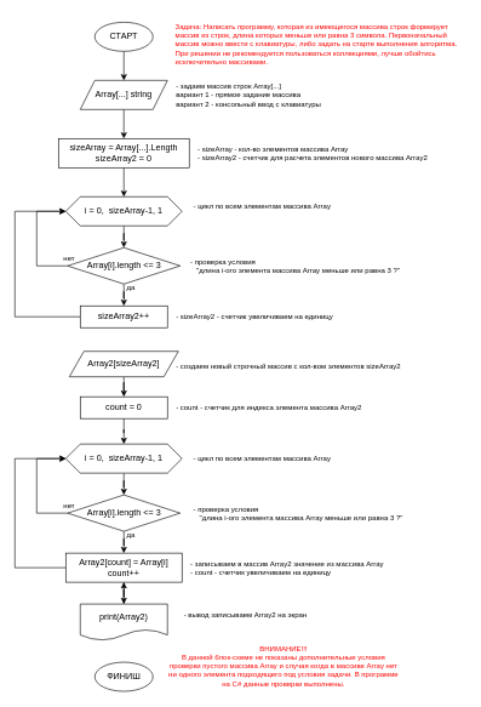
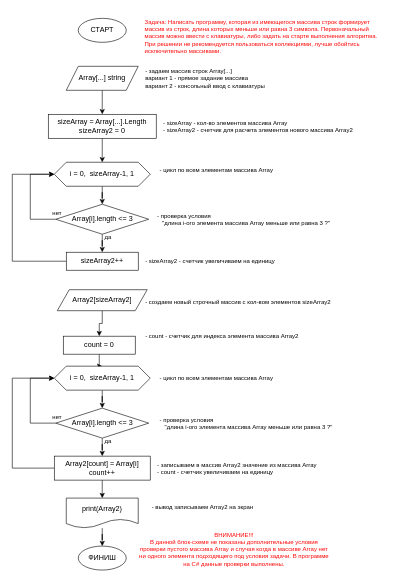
  <mxCell id="0" />
  <mxCell id="1" parent="0" />
- <mxCell id="2" value="" style="edgeStyle=orthogonalEdgeStyle;rounded=0;orthogonalLoop=1;jettySize=auto;html=1;fontSize=10;" edge="1" parent="1" source="3" target="5"><mxGeometry relative="1" as="geometry" /></mxCell>
  <mxCell id="3" value="СТАРТ" style="ellipse;whiteSpace=wrap;html=1;" vertex="1" parent="1"><mxGeometry x="130" y="30" width="80" height="40" as="geometry" /></mxCell>
  <mxCell id="4" value="" style="edgeStyle=orthogonalEdgeStyle;rounded=0;orthogonalLoop=1;jettySize=auto;html=1;fontSize=12;" edge="1" parent="1" source="5" target="7"><mxGeometry relative="1" as="geometry" /></mxCell>
  <mxCell id="5" value="Array[...] string" style="shape=parallelogram;perimeter=parallelogramPerimeter;whiteSpace=wrap;html=1;fixedSize=1;" vertex="1" parent="1"><mxGeometry x="110" y="110" width="120" height="40" as="geometry" /></mxCell>
  <mxCell id="6" value="" style="edgeStyle=orthogonalEdgeStyle;rounded=0;orthogonalLoop=1;jettySize=auto;html=1;fontSize=12;entryX=0.5;entryY=0;entryDx=0;entryDy=0;" edge="1" parent="1" source="7" target="9"><mxGeometry relative="1" as="geometry" /></mxCell>
  <mxCell id="7" value="sizeArray = Array[...].Length&lt;br&gt;sizeArray2 = 0" style="rounded=0;whiteSpace=wrap;html=1;" vertex="1" parent="1"><mxGeometry x="80" y="190" width="180" height="40" as="geometry" /></mxCell>
  <mxCell id="8" value="" style="edgeStyle=orthogonalEdgeStyle;rounded=0;orthogonalLoop=1;jettySize=auto;html=1;fontSize=12;" edge="1" parent="1" source="9" target="15"><mxGeometry relative="1" as="geometry" /></mxCell>
  <mxCell id="9" value="i = 0,&amp;nbsp; sizeArray-1, 1" style="shape=hexagon;perimeter=hexagonPerimeter2;whiteSpace=wrap;html=1;fixedSize=1;" vertex="1" parent="1"><mxGeometry x="90" y="270" width="160" height="40" as="geometry" /></mxCell>
  <mxCell id="10" value="- задаем массив строк Array[...]&lt;br&gt;вариант 1 - прямое задание массива&lt;br&gt;вариант 2 - консольный ввод с клавиатуры" style="text;html=1;strokeColor=none;fillColor=none;align=left;verticalAlign=middle;whiteSpace=wrap;rounded=0;fontSize=10;" vertex="1" parent="1"><mxGeometry x="240" y="105" width="230" height="50" as="geometry" /></mxCell>
  <mxCell id="11" value="- sizeArray - кол-во элементов массива Array&lt;br style=&quot;font-size: 10px;&quot;&gt;- sizeArray2 - счетчик для расчета элементов нового массива Array2" style="text;html=1;strokeColor=none;fillColor=none;align=left;verticalAlign=middle;whiteSpace=wrap;rounded=0;fontSize=10;" vertex="1" parent="1"><mxGeometry x="270" y="185" width="320" height="50" as="geometry" /></mxCell>
  <mxCell id="12" value="- цикл по всем элементам массива Array" style="text;html=1;strokeColor=none;fillColor=none;align=left;verticalAlign=middle;whiteSpace=wrap;rounded=0;fontSize=10;" vertex="1" parent="1"><mxGeometry x="264" y="270" width="200" height="25" as="geometry" /></mxCell>
  <mxCell id="13" value="" style="edgeStyle=orthogonalEdgeStyle;rounded=0;orthogonalLoop=1;jettySize=auto;html=1;fontSize=12;" edge="1" parent="1" source="15" target="17"><mxGeometry relative="1" as="geometry" /></mxCell>
  <mxCell id="14" style="edgeStyle=orthogonalEdgeStyle;rounded=0;orthogonalLoop=1;jettySize=auto;html=1;exitX=0;exitY=0.5;exitDx=0;exitDy=0;fontSize=12;" edge="1" parent="1" source="15"><mxGeometry relative="1" as="geometry"><mxPoint x="90" y="290" as="targetPoint" /><Array as="points"><mxPoint x="50" y="365" /><mxPoint x="50" y="290" /></Array></mxGeometry></mxCell>
  <mxCell id="15" value="&lt;font style=&quot;font-size: 12px;&quot;&gt;Array[i].length &amp;lt;= 3&lt;/font&gt;" style="rhombus;whiteSpace=wrap;html=1;fontSize=10;" vertex="1" parent="1"><mxGeometry x="92.5" y="340" width="155" height="50" as="geometry" /></mxCell>
  <mxCell id="16" style="edgeStyle=orthogonalEdgeStyle;rounded=0;orthogonalLoop=1;jettySize=auto;html=1;fontSize=12;exitX=0;exitY=0.5;exitDx=0;exitDy=0;" edge="1" parent="1" source="17"><mxGeometry relative="1" as="geometry"><mxPoint x="80" y="430" as="sourcePoint" /><mxPoint x="90" y="290" as="targetPoint" /><Array as="points"><mxPoint x="20" y="435" /><mxPoint x="20" y="290" /></Array></mxGeometry></mxCell>
  <mxCell id="17" value="sizeArray2++" style="rounded=0;whiteSpace=wrap;html=1;fontSize=12;" vertex="1" parent="1"><mxGeometry x="110" y="420" width="120" height="30" as="geometry" /></mxCell>
  <mxCell id="18" value="нет" style="text;html=1;strokeColor=none;fillColor=none;align=center;verticalAlign=middle;whiteSpace=wrap;rounded=0;fontSize=10;" vertex="1" parent="1"><mxGeometry x="85" y="350" width="20" height="10" as="geometry" /></mxCell>
  <mxCell id="19" value="да" style="text;html=1;strokeColor=none;fillColor=none;align=center;verticalAlign=middle;whiteSpace=wrap;rounded=0;fontSize=10;" vertex="1" parent="1"><mxGeometry x="170" y="390" width="20" height="10" as="geometry" /></mxCell>
  <mxCell id="20" value="" style="edgeStyle=orthogonalEdgeStyle;rounded=0;orthogonalLoop=1;jettySize=auto;html=1;fontSize=12;" edge="1" parent="1" source="21" target="26"><mxGeometry relative="1" as="geometry" /></mxCell>
  <mxCell id="21" value="&lt;font style=&quot;font-size: 12px;&quot;&gt;Array2[sizeArray2]&lt;/font&gt;" style="shape=parallelogram;perimeter=parallelogramPerimeter;whiteSpace=wrap;html=1;fixedSize=1;fontSize=10;" vertex="1" parent="1"><mxGeometry x="95" y="482.5" width="150" height="35" as="geometry" /></mxCell>
  <mxCell id="22" value="- sizeArray2 - счетчик увеличиваем на единицу" style="text;html=1;strokeColor=none;fillColor=none;align=left;verticalAlign=middle;whiteSpace=wrap;rounded=0;fontSize=10;" vertex="1" parent="1"><mxGeometry x="240" y="420" width="220" height="30" as="geometry" /></mxCell>
  <mxCell id="23" value="- создаем новый строчный массив с кол-вом элементов sizeArray2" style="text;html=1;strokeColor=none;fillColor=none;align=left;verticalAlign=middle;whiteSpace=wrap;rounded=0;fontSize=10;" vertex="1" parent="1"><mxGeometry x="240" y="487.5" width="320" height="30" as="geometry" /></mxCell>
  <mxCell id="24" value="- проверка условия&lt;br&gt;&amp;nbsp; &amp;nbsp;&quot;длина i-ого элемента массива Array&amp;nbsp;меньше или равна 3 ?&quot;" style="text;html=1;strokeColor=none;fillColor=none;align=left;verticalAlign=middle;whiteSpace=wrap;rounded=0;fontSize=10;" vertex="1" parent="1"><mxGeometry x="260" y="350" width="300" height="30" as="geometry" /></mxCell>
  <mxCell id="25" value="" style="edgeStyle=orthogonalEdgeStyle;rounded=0;orthogonalLoop=1;jettySize=auto;html=1;fontSize=12;entryX=0.5;entryY=0;entryDx=0;entryDy=0;" edge="1" parent="1" source="26" target="29"><mxGeometry relative="1" as="geometry" /></mxCell>
- <mxCell id="26" value="count = 0" style="rounded=0;whiteSpace=wrap;html=1;fontSize=12;" vertex="1" parent="1"><mxGeometry x="110" y="545" width="120" height="30" as="geometry" /></mxCell>
+ <mxCell id="26" value="count = 0" style="rounded=0;whiteSpace=wrap;html=1;fontSize=12;" vertex="1" parent="1"><mxGeometry x="105" y="560" width="120" height="30" as="geometry" /></mxCell>
  <mxCell id="27" value="&lt;span style=&quot;&quot;&gt;- count - счетчик для индекса элемента массива Array2&lt;/span&gt;" style="text;html=1;strokeColor=none;fillColor=none;align=left;verticalAlign=middle;whiteSpace=wrap;rounded=0;fontSize=10;" vertex="1" parent="1"><mxGeometry x="240" y="552.5" width="260" height="15" as="geometry" /></mxCell>
  <mxCell id="28" value="" style="edgeStyle=orthogonalEdgeStyle;rounded=0;orthogonalLoop=1;jettySize=auto;html=1;fontSize=12;" edge="1" parent="1" source="29" target="32"><mxGeometry relative="1" as="geometry" /></mxCell>
  <mxCell id="29" value="i = 0,&amp;nbsp; sizeArray-1, 1" style="shape=hexagon;perimeter=hexagonPerimeter2;whiteSpace=wrap;html=1;fixedSize=1;" vertex="1" parent="1"><mxGeometry x="90" y="610" width="160" height="40" as="geometry" /></mxCell>
  <mxCell id="30" value="" style="edgeStyle=orthogonalEdgeStyle;rounded=0;orthogonalLoop=1;jettySize=auto;html=1;fontSize=12;" edge="1" parent="1" source="32" target="35"><mxGeometry relative="1" as="geometry" /></mxCell>
  <mxCell id="31" style="edgeStyle=orthogonalEdgeStyle;rounded=0;orthogonalLoop=1;jettySize=auto;html=1;exitX=0;exitY=0.5;exitDx=0;exitDy=0;fontSize=12;" edge="1" parent="1" source="32"><mxGeometry relative="1" as="geometry"><mxPoint x="90" y="630" as="targetPoint" /><Array as="points"><mxPoint x="50" y="705" /><mxPoint x="50" y="630" /></Array></mxGeometry></mxCell>
  <mxCell id="32" value="&lt;font style=&quot;font-size: 12px;&quot;&gt;Array[i].length &amp;lt;= 3&lt;/font&gt;" style="rhombus;whiteSpace=wrap;html=1;fontSize=10;" vertex="1" parent="1"><mxGeometry x="92.5" y="680" width="155" height="50" as="geometry" /></mxCell>
  <mxCell id="33" style="edgeStyle=orthogonalEdgeStyle;rounded=0;orthogonalLoop=1;jettySize=auto;html=1;fontSize=12;exitX=0;exitY=0.5;exitDx=0;exitDy=0;" edge="1" parent="1" source="35"><mxGeometry relative="1" as="geometry"><mxPoint x="80" y="770" as="sourcePoint" /><mxPoint x="90" y="630" as="targetPoint" /><Array as="points"><mxPoint x="20" y="780" /><mxPoint x="20" y="630" /></Array></mxGeometry></mxCell>
  <mxCell id="34" value="" style="edgeStyle=orthogonalEdgeStyle;rounded=0;orthogonalLoop=1;jettySize=auto;html=1;fontSize=12;" edge="1" parent="1" source="35"><mxGeometry relative="1" as="geometry"><mxPoint x="170" y="830" as="targetPoint" /></mxGeometry></mxCell>
  <mxCell id="35" value="Array2[count] = Array[i]&lt;br&gt;count++" style="rounded=0;whiteSpace=wrap;html=1;fontSize=12;" vertex="1" parent="1"><mxGeometry x="90" y="760" width="160" height="40" as="geometry" /></mxCell>
  <mxCell id="36" value="нет" style="text;html=1;strokeColor=none;fillColor=none;align=center;verticalAlign=middle;whiteSpace=wrap;rounded=0;fontSize=10;" vertex="1" parent="1"><mxGeometry x="85" y="690" width="20" height="10" as="geometry" /></mxCell>
  <mxCell id="37" value="да" style="text;html=1;strokeColor=none;fillColor=none;align=center;verticalAlign=middle;whiteSpace=wrap;rounded=0;fontSize=10;" vertex="1" parent="1"><mxGeometry x="170" y="730" width="20" height="10" as="geometry" /></mxCell>
  <mxCell id="38" value="- цикл по всем элементам массива Array" style="text;html=1;strokeColor=none;fillColor=none;align=left;verticalAlign=middle;whiteSpace=wrap;rounded=0;fontSize=10;" vertex="1" parent="1"><mxGeometry x="264" y="617.5" width="200" height="25" as="geometry" /></mxCell>
  <mxCell id="39" value="- проверка условия&lt;br&gt;&amp;nbsp; &amp;nbsp;&quot;длина i-ого элемента массива Array&amp;nbsp;меньше или равна 3 ?&quot;" style="text;html=1;strokeColor=none;fillColor=none;align=left;verticalAlign=middle;whiteSpace=wrap;rounded=0;fontSize=10;" vertex="1" parent="1"><mxGeometry x="264" y="690" width="300" height="30" as="geometry" /></mxCell>
  <mxCell id="40" value="- записываем в массив Array2 значение из массива Array&lt;br&gt;- count - счетчик увеличиваем на единицу" style="text;html=1;strokeColor=none;fillColor=none;align=left;verticalAlign=middle;whiteSpace=wrap;rounded=0;fontSize=10;" vertex="1" parent="1"><mxGeometry x="260" y="765" width="270" height="30" as="geometry" /></mxCell>
- <mxCell id="41" value="" style="edgeStyle=orthogonalEdgeStyle;rounded=0;orthogonalLoop=1;jettySize=auto;html=1;fontSize=12;" edge="1" parent="1" source="42" target="35"><mxGeometry relative="1" as="geometry" /></mxCell>
+ <mxCell id="41" value="" style="edgeStyle=orthogonalEdgeStyle;rounded=0;orthogonalLoop=1;jettySize=auto;html=1;fontSize=12;" edge="1" parent="1" source="42" target="44"><mxGeometry relative="1" as="geometry" /></mxCell>
  <mxCell id="42" value="print(Array2)" style="shape=document;whiteSpace=wrap;html=1;boundedLbl=1;fontSize=12;" vertex="1" parent="1"><mxGeometry x="110" y="830" width="120" height="50" as="geometry" /></mxCell>
  <mxCell id="43" value="&lt;font style=&quot;font-size: 10px;&quot;&gt;- вывод записываем Array2 на экран&lt;/font&gt;" style="text;html=1;strokeColor=none;fillColor=none;align=center;verticalAlign=middle;whiteSpace=wrap;rounded=0;fontSize=12;" vertex="1" parent="1"><mxGeometry x="240" y="830" width="195" height="30" as="geometry" /></mxCell>
  <mxCell id="44" value="ФИНИШ" style="ellipse;whiteSpace=wrap;html=1;" vertex="1" parent="1"><mxGeometry x="130" y="910" width="80" height="40" as="geometry" /></mxCell>
  <mxCell id="45" value="&lt;h1 style=&quot;text-align: left; font-size: 10px;&quot;&gt;&lt;span style=&quot;font-weight: normal; font-size: 10px;&quot;&gt;&lt;span style=&quot;font-size: 10px;&quot;&gt;Задача: Написать программу, которая из имеющегося массива строк формирует массив из строк, длина&amp;nbsp;&lt;/span&gt;которых меньше или равна 3 символа. Первоначальный массив можно ввести с клавиатуры, либо задать на старте выполнения алгоритма. При решении не рекомендуется пользоваться коллекциями, лучше обойтись исключительно массивами.&lt;/span&gt;&lt;/h1&gt;" style="text;html=1;strokeColor=none;fillColor=none;align=center;verticalAlign=middle;whiteSpace=wrap;rounded=0;fontSize=10;fontStyle=0;fontColor=#FF0000;" vertex="1" parent="1"><mxGeometry x="240" y="20" width="400" height="80" as="geometry" /></mxCell>
  <mxCell id="46" value="ВНИМАНИЕ!!!&lt;br&gt;В данной блок-схеме не показаны дополнительные условия проверки пустого массива Array и случая когда в массиве Array нет ни одного элемента подходящего под условия задачи. В программе на C# данные проверки выполнены." style="text;html=1;strokeColor=none;fillColor=none;align=center;verticalAlign=middle;whiteSpace=wrap;rounded=0;fontSize=10;fontColor=#FF0000;" vertex="1" parent="1"><mxGeometry x="230" y="900" width="320" height="30" as="geometry" /></mxCell>
